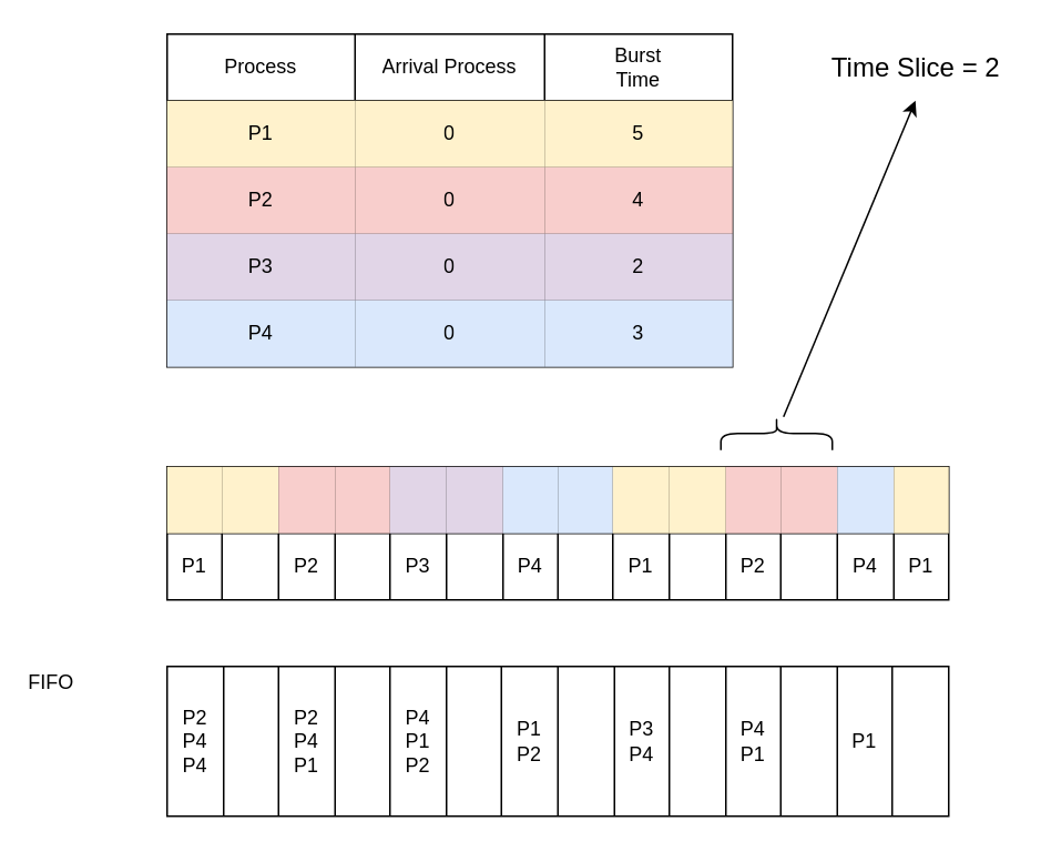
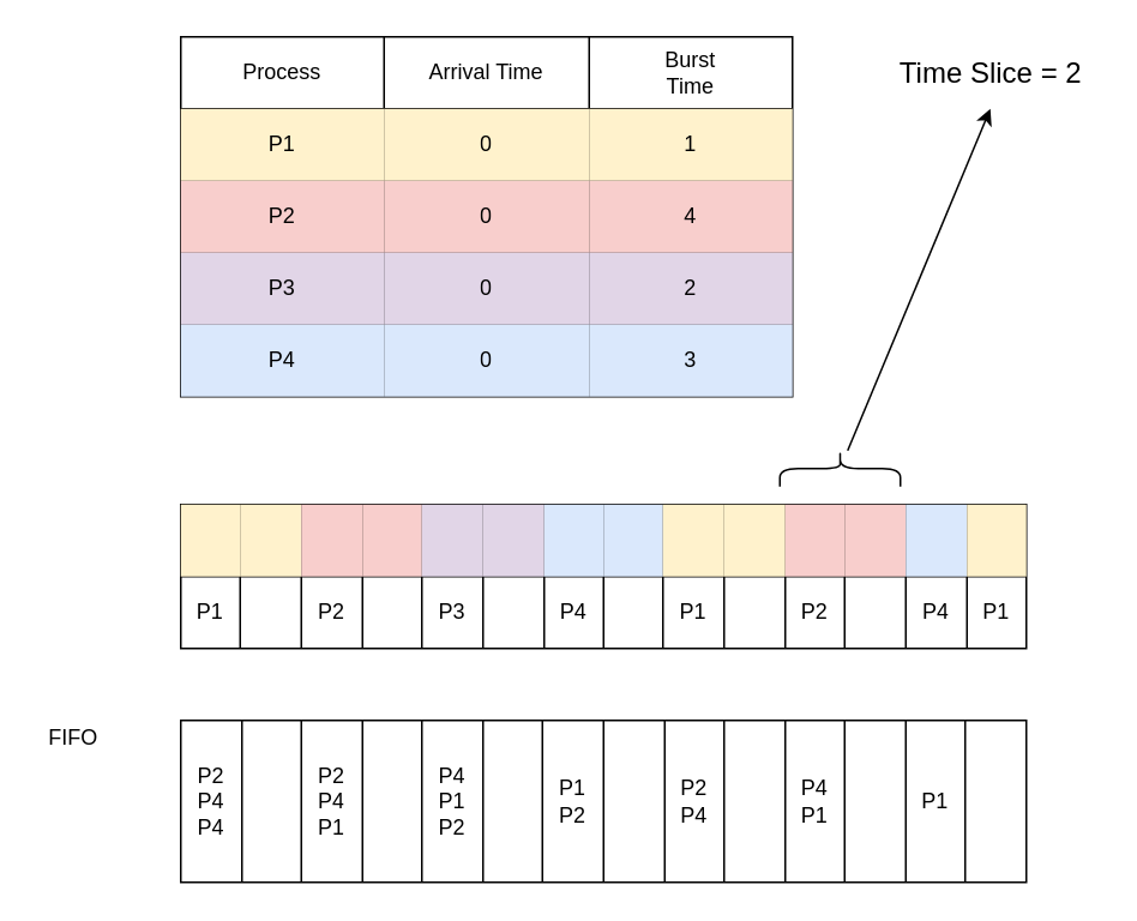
  <mxCell id="0" />
  <mxCell id="1" parent="0" />
  <mxCell id="2" value="" style="shape=table;html=1;whiteSpace=wrap;startSize=0;container=1;collapsible=0;childLayout=tableLayout;" vertex="1" parent="1"><mxGeometry x="100" y="20" width="340" height="200" as="geometry" /></mxCell>
  <mxCell id="3" value="" style="shape=partialRectangle;html=1;whiteSpace=wrap;collapsible=0;dropTarget=0;pointerEvents=0;fillColor=none;top=0;left=0;bottom=0;right=0;points=[[0,0.5],[1,0.5]];portConstraint=eastwest;" vertex="1" parent="2"><mxGeometry width="340" height="40" as="geometry" /></mxCell>
  <mxCell id="4" value="Process" style="shape=partialRectangle;html=1;whiteSpace=wrap;connectable=0;overflow=hidden;fillColor=none;top=0;left=0;bottom=0;right=0;" vertex="1" parent="3"><mxGeometry width="113" height="40" as="geometry" /></mxCell>
- <mxCell id="5" value="Arrival Process" style="shape=partialRectangle;html=1;whiteSpace=wrap;connectable=0;overflow=hidden;fillColor=none;top=0;left=0;bottom=0;right=0;" vertex="1" parent="3"><mxGeometry x="113" width="114" height="40" as="geometry" /></mxCell>
+ <mxCell id="5" value="Arrival Time" style="shape=partialRectangle;html=1;whiteSpace=wrap;connectable=0;overflow=hidden;fillColor=none;top=0;left=0;bottom=0;right=0;" vertex="1" parent="3"><mxGeometry x="113" width="114" height="40" as="geometry" /></mxCell>
  <mxCell id="6" value="Burst&lt;br&gt;Time" style="shape=partialRectangle;html=1;whiteSpace=wrap;connectable=0;overflow=hidden;fillColor=none;top=0;left=0;bottom=0;right=0;" vertex="1" parent="3"><mxGeometry x="227" width="113" height="40" as="geometry" /></mxCell>
  <mxCell id="7" value="" style="shape=partialRectangle;html=1;whiteSpace=wrap;collapsible=0;dropTarget=0;pointerEvents=0;fillColor=none;top=0;left=0;bottom=0;right=0;points=[[0,0.5],[1,0.5]];portConstraint=eastwest;" vertex="1" parent="2"><mxGeometry y="40" width="340" height="40" as="geometry" /></mxCell>
  <mxCell id="8" value="P1" style="shape=partialRectangle;html=1;whiteSpace=wrap;connectable=0;overflow=hidden;fillColor=#fff2cc;top=0;left=0;bottom=0;right=0;strokeColor=#d6b656;" vertex="1" parent="7"><mxGeometry width="113" height="40" as="geometry" /></mxCell>
  <mxCell id="9" value="0" style="shape=partialRectangle;html=1;whiteSpace=wrap;connectable=0;overflow=hidden;fillColor=#fff2cc;top=0;left=0;bottom=0;right=0;strokeColor=#d6b656;" vertex="1" parent="7"><mxGeometry x="113" width="114" height="40" as="geometry" /></mxCell>
- <mxCell id="10" value="5" style="shape=partialRectangle;html=1;whiteSpace=wrap;connectable=0;overflow=hidden;fillColor=#fff2cc;top=0;left=0;bottom=0;right=0;strokeColor=#d6b656;" vertex="1" parent="7"><mxGeometry x="227" width="113" height="40" as="geometry" /></mxCell>
+ <mxCell id="10" value="1" style="shape=partialRectangle;html=1;whiteSpace=wrap;connectable=0;overflow=hidden;fillColor=#fff2cc;top=0;left=0;bottom=0;right=0;strokeColor=#d6b656;" vertex="1" parent="7"><mxGeometry x="227" width="113" height="40" as="geometry" /></mxCell>
  <mxCell id="11" value="" style="shape=partialRectangle;html=1;whiteSpace=wrap;collapsible=0;dropTarget=0;pointerEvents=0;fillColor=none;top=0;left=0;bottom=0;right=0;points=[[0,0.5],[1,0.5]];portConstraint=eastwest;" vertex="1" parent="2"><mxGeometry y="80" width="340" height="40" as="geometry" /></mxCell>
  <mxCell id="12" value="P2" style="shape=partialRectangle;html=1;whiteSpace=wrap;connectable=0;overflow=hidden;fillColor=#f8cecc;top=0;left=0;bottom=0;right=0;strokeColor=#b85450;" vertex="1" parent="11"><mxGeometry width="113" height="40" as="geometry" /></mxCell>
  <mxCell id="13" value="0" style="shape=partialRectangle;html=1;whiteSpace=wrap;connectable=0;overflow=hidden;fillColor=#f8cecc;top=0;left=0;bottom=0;right=0;strokeColor=#b85450;" vertex="1" parent="11"><mxGeometry x="113" width="114" height="40" as="geometry" /></mxCell>
  <mxCell id="14" value="4" style="shape=partialRectangle;html=1;whiteSpace=wrap;connectable=0;overflow=hidden;fillColor=#f8cecc;top=0;left=0;bottom=0;right=0;strokeColor=#b85450;" vertex="1" parent="11"><mxGeometry x="227" width="113" height="40" as="geometry" /></mxCell>
  <mxCell id="15" value="" style="shape=partialRectangle;html=1;whiteSpace=wrap;collapsible=0;dropTarget=0;pointerEvents=0;fillColor=none;top=0;left=0;bottom=0;right=0;points=[[0,0.5],[1,0.5]];portConstraint=eastwest;" vertex="1" parent="2"><mxGeometry y="120" width="340" height="40" as="geometry" /></mxCell>
  <mxCell id="16" value="P3" style="shape=partialRectangle;html=1;whiteSpace=wrap;connectable=0;overflow=hidden;fillColor=#e1d5e7;top=0;left=0;bottom=0;right=0;strokeColor=#9673a6;" vertex="1" parent="15"><mxGeometry width="113" height="40" as="geometry" /></mxCell>
  <mxCell id="17" value="0" style="shape=partialRectangle;html=1;whiteSpace=wrap;connectable=0;overflow=hidden;fillColor=#e1d5e7;top=0;left=0;bottom=0;right=0;strokeColor=#9673a6;" vertex="1" parent="15"><mxGeometry x="113" width="114" height="40" as="geometry" /></mxCell>
  <mxCell id="18" value="2" style="shape=partialRectangle;html=1;whiteSpace=wrap;connectable=0;overflow=hidden;fillColor=#e1d5e7;top=0;left=0;bottom=0;right=0;strokeColor=#9673a6;" vertex="1" parent="15"><mxGeometry x="227" width="113" height="40" as="geometry" /></mxCell>
  <mxCell id="19" value="" style="shape=partialRectangle;html=1;whiteSpace=wrap;collapsible=0;dropTarget=0;pointerEvents=0;fillColor=none;top=0;left=0;bottom=0;right=0;points=[[0,0.5],[1,0.5]];portConstraint=eastwest;" vertex="1" parent="2"><mxGeometry y="160" width="340" height="40" as="geometry" /></mxCell>
  <mxCell id="20" value="P4" style="shape=partialRectangle;html=1;whiteSpace=wrap;connectable=0;overflow=hidden;fillColor=#dae8fc;top=0;left=0;bottom=0;right=0;strokeColor=#6c8ebf;" vertex="1" parent="19"><mxGeometry width="113" height="40" as="geometry" /></mxCell>
  <mxCell id="21" value="0" style="shape=partialRectangle;html=1;whiteSpace=wrap;connectable=0;overflow=hidden;fillColor=#dae8fc;top=0;left=0;bottom=0;right=0;strokeColor=#6c8ebf;" vertex="1" parent="19"><mxGeometry x="113" width="114" height="40" as="geometry" /></mxCell>
  <mxCell id="22" value="3" style="shape=partialRectangle;html=1;whiteSpace=wrap;connectable=0;overflow=hidden;fillColor=#dae8fc;top=0;left=0;bottom=0;right=0;strokeColor=#6c8ebf;" vertex="1" parent="19"><mxGeometry x="227" width="113" height="40" as="geometry" /></mxCell>
  <mxCell id="23" value="" style="shape=table;html=1;whiteSpace=wrap;startSize=0;container=1;collapsible=0;childLayout=tableLayout;" vertex="1" parent="1"><mxGeometry x="100" y="280" width="470" height="80" as="geometry" /></mxCell>
  <mxCell id="24" value="" style="shape=partialRectangle;html=1;whiteSpace=wrap;collapsible=0;dropTarget=0;pointerEvents=0;fillColor=none;top=0;left=0;bottom=0;right=0;points=[[0,0.5],[1,0.5]];portConstraint=eastwest;" vertex="1" parent="23"><mxGeometry width="470" height="40" as="geometry" /></mxCell>
  <mxCell id="25" value="" style="shape=partialRectangle;html=1;whiteSpace=wrap;connectable=0;overflow=hidden;fillColor=#fff2cc;top=0;left=0;bottom=0;right=0;strokeColor=#d6b656;" vertex="1" parent="24"><mxGeometry width="33" height="40" as="geometry" /></mxCell>
  <mxCell id="26" value="" style="shape=partialRectangle;html=1;whiteSpace=wrap;connectable=0;overflow=hidden;fillColor=#fff2cc;top=0;left=0;bottom=0;right=0;strokeColor=#d6b656;" vertex="1" parent="24"><mxGeometry x="33" width="34" height="40" as="geometry" /></mxCell>
  <mxCell id="27" value="" style="shape=partialRectangle;html=1;whiteSpace=wrap;connectable=0;overflow=hidden;fillColor=#f8cecc;top=0;left=0;bottom=0;right=0;strokeColor=#b85450;" vertex="1" parent="24"><mxGeometry x="67" width="34" height="40" as="geometry" /></mxCell>
  <mxCell id="28" value="" style="shape=partialRectangle;html=1;whiteSpace=wrap;connectable=0;overflow=hidden;fillColor=#f8cecc;top=0;left=0;bottom=0;right=0;strokeColor=#b85450;" vertex="1" parent="24"><mxGeometry x="101" width="33" height="40" as="geometry" /></mxCell>
  <mxCell id="29" value="" style="shape=partialRectangle;html=1;whiteSpace=wrap;connectable=0;overflow=hidden;fillColor=#e1d5e7;top=0;left=0;bottom=0;right=0;strokeColor=#9673a6;" vertex="1" parent="24"><mxGeometry x="134" width="34" height="40" as="geometry" /></mxCell>
  <mxCell id="30" value="" style="shape=partialRectangle;html=1;whiteSpace=wrap;connectable=0;overflow=hidden;fillColor=#e1d5e7;top=0;left=0;bottom=0;right=0;strokeColor=#9673a6;" vertex="1" parent="24"><mxGeometry x="168" width="34" height="40" as="geometry" /></mxCell>
  <mxCell id="31" value="" style="shape=partialRectangle;html=1;whiteSpace=wrap;connectable=0;overflow=hidden;fillColor=#dae8fc;top=0;left=0;bottom=0;right=0;strokeColor=#6c8ebf;" vertex="1" parent="24"><mxGeometry x="202" width="33" height="40" as="geometry" /></mxCell>
  <mxCell id="32" value="" style="shape=partialRectangle;html=1;whiteSpace=wrap;connectable=0;overflow=hidden;fillColor=#dae8fc;top=0;left=0;bottom=0;right=0;strokeColor=#6c8ebf;" vertex="1" parent="24"><mxGeometry x="235" width="33" height="40" as="geometry" /></mxCell>
  <mxCell id="33" value="" style="shape=partialRectangle;html=1;whiteSpace=wrap;connectable=0;overflow=hidden;fillColor=#fff2cc;top=0;left=0;bottom=0;right=0;strokeColor=#d6b656;" vertex="1" parent="24"><mxGeometry x="268" width="34" height="40" as="geometry" /></mxCell>
  <mxCell id="34" value="" style="shape=partialRectangle;html=1;whiteSpace=wrap;connectable=0;overflow=hidden;fillColor=#fff2cc;top=0;left=0;bottom=0;right=0;strokeColor=#d6b656;" vertex="1" parent="24"><mxGeometry x="302" width="34" height="40" as="geometry" /></mxCell>
  <mxCell id="35" value="" style="shape=partialRectangle;html=1;whiteSpace=wrap;connectable=0;overflow=hidden;fillColor=#f8cecc;top=0;left=0;bottom=0;right=0;strokeColor=#b85450;" vertex="1" parent="24"><mxGeometry x="336" width="33" height="40" as="geometry" /></mxCell>
  <mxCell id="36" value="" style="shape=partialRectangle;html=1;whiteSpace=wrap;connectable=0;overflow=hidden;fillColor=#f8cecc;top=0;left=0;bottom=0;right=0;strokeColor=#b85450;" vertex="1" parent="24"><mxGeometry x="369" width="34" height="40" as="geometry" /></mxCell>
  <mxCell id="37" value="" style="shape=partialRectangle;html=1;whiteSpace=wrap;connectable=0;overflow=hidden;fillColor=#dae8fc;top=0;left=0;bottom=0;right=0;strokeColor=#6c8ebf;" vertex="1" parent="24"><mxGeometry x="403" width="34" height="40" as="geometry" /></mxCell>
  <mxCell id="38" value="" style="shape=partialRectangle;html=1;whiteSpace=wrap;connectable=0;overflow=hidden;fillColor=#fff2cc;top=0;left=0;bottom=0;right=0;strokeColor=#d6b656;" vertex="1" parent="24"><mxGeometry x="437" width="33" height="40" as="geometry" /></mxCell>
  <mxCell id="39" value="" style="shape=partialRectangle;html=1;whiteSpace=wrap;collapsible=0;dropTarget=0;pointerEvents=0;fillColor=none;top=0;left=0;bottom=0;right=0;points=[[0,0.5],[1,0.5]];portConstraint=eastwest;" vertex="1" parent="23"><mxGeometry y="40" width="470" height="40" as="geometry" /></mxCell>
  <mxCell id="40" value="P1" style="shape=partialRectangle;html=1;whiteSpace=wrap;connectable=0;overflow=hidden;fillColor=none;top=0;left=0;bottom=0;right=0;" vertex="1" parent="39"><mxGeometry width="33" height="40" as="geometry" /></mxCell>
  <mxCell id="41" value="" style="shape=partialRectangle;html=1;whiteSpace=wrap;connectable=0;overflow=hidden;fillColor=none;top=0;left=0;bottom=0;right=0;" vertex="1" parent="39"><mxGeometry x="33" width="34" height="40" as="geometry" /></mxCell>
  <mxCell id="42" value="P2" style="shape=partialRectangle;html=1;whiteSpace=wrap;connectable=0;overflow=hidden;fillColor=none;top=0;left=0;bottom=0;right=0;" vertex="1" parent="39"><mxGeometry x="67" width="34" height="40" as="geometry" /></mxCell>
  <mxCell id="43" value="" style="shape=partialRectangle;html=1;whiteSpace=wrap;connectable=0;overflow=hidden;fillColor=none;top=0;left=0;bottom=0;right=0;" vertex="1" parent="39"><mxGeometry x="101" width="33" height="40" as="geometry" /></mxCell>
  <mxCell id="44" value="P3" style="shape=partialRectangle;html=1;whiteSpace=wrap;connectable=0;overflow=hidden;fillColor=none;top=0;left=0;bottom=0;right=0;" vertex="1" parent="39"><mxGeometry x="134" width="34" height="40" as="geometry" /></mxCell>
  <mxCell id="45" value="" style="shape=partialRectangle;html=1;whiteSpace=wrap;connectable=0;overflow=hidden;fillColor=none;top=0;left=0;bottom=0;right=0;" vertex="1" parent="39"><mxGeometry x="168" width="34" height="40" as="geometry" /></mxCell>
  <mxCell id="46" value="P4" style="shape=partialRectangle;html=1;whiteSpace=wrap;connectable=0;overflow=hidden;fillColor=none;top=0;left=0;bottom=0;right=0;" vertex="1" parent="39"><mxGeometry x="202" width="33" height="40" as="geometry" /></mxCell>
  <mxCell id="47" value="" style="shape=partialRectangle;html=1;whiteSpace=wrap;connectable=0;overflow=hidden;fillColor=none;top=0;left=0;bottom=0;right=0;" vertex="1" parent="39"><mxGeometry x="235" width="33" height="40" as="geometry" /></mxCell>
  <mxCell id="48" value="P1" style="shape=partialRectangle;html=1;whiteSpace=wrap;connectable=0;overflow=hidden;fillColor=none;top=0;left=0;bottom=0;right=0;" vertex="1" parent="39"><mxGeometry x="268" width="34" height="40" as="geometry" /></mxCell>
  <mxCell id="49" value="" style="shape=partialRectangle;html=1;whiteSpace=wrap;connectable=0;overflow=hidden;fillColor=none;top=0;left=0;bottom=0;right=0;" vertex="1" parent="39"><mxGeometry x="302" width="34" height="40" as="geometry" /></mxCell>
  <mxCell id="50" value="P2" style="shape=partialRectangle;html=1;whiteSpace=wrap;connectable=0;overflow=hidden;fillColor=none;top=0;left=0;bottom=0;right=0;" vertex="1" parent="39"><mxGeometry x="336" width="33" height="40" as="geometry" /></mxCell>
  <mxCell id="51" value="" style="shape=partialRectangle;html=1;whiteSpace=wrap;connectable=0;overflow=hidden;fillColor=none;top=0;left=0;bottom=0;right=0;" vertex="1" parent="39"><mxGeometry x="369" width="34" height="40" as="geometry" /></mxCell>
  <mxCell id="52" value="P4" style="shape=partialRectangle;html=1;whiteSpace=wrap;connectable=0;overflow=hidden;fillColor=none;top=0;left=0;bottom=0;right=0;" vertex="1" parent="39"><mxGeometry x="403" width="34" height="40" as="geometry" /></mxCell>
  <mxCell id="53" value="P1" style="shape=partialRectangle;html=1;whiteSpace=wrap;connectable=0;overflow=hidden;fillColor=none;top=0;left=0;bottom=0;right=0;" vertex="1" parent="39"><mxGeometry x="437" width="33" height="40" as="geometry" /></mxCell>
  <mxCell id="54" value="" style="shape=table;html=1;whiteSpace=wrap;startSize=0;container=1;collapsible=0;childLayout=tableLayout;" vertex="1" parent="1"><mxGeometry x="100" y="400" width="470" height="90" as="geometry" /></mxCell>
  <mxCell id="55" value="" style="shape=partialRectangle;html=1;whiteSpace=wrap;collapsible=0;dropTarget=0;pointerEvents=0;fillColor=none;top=0;left=0;bottom=0;right=0;points=[[0,0.5],[1,0.5]];portConstraint=eastwest;" vertex="1" parent="54"><mxGeometry width="470" height="90" as="geometry" /></mxCell>
  <mxCell id="56" value="P2&lt;br&gt;P4&lt;br&gt;P4" style="shape=partialRectangle;html=1;whiteSpace=wrap;connectable=0;overflow=hidden;fillColor=none;top=0;left=0;bottom=0;right=0;" vertex="1" parent="55"><mxGeometry width="34" height="90" as="geometry" /></mxCell>
  <mxCell id="57" value="" style="shape=partialRectangle;html=1;whiteSpace=wrap;connectable=0;overflow=hidden;fillColor=none;top=0;left=0;bottom=0;right=0;" vertex="1" parent="55"><mxGeometry x="34" width="33" height="90" as="geometry" /></mxCell>
  <mxCell id="58" value="P2&lt;br&gt;P4&lt;br&gt;P1" style="shape=partialRectangle;html=1;whiteSpace=wrap;connectable=0;overflow=hidden;fillColor=none;top=0;left=0;bottom=0;right=0;" vertex="1" parent="55"><mxGeometry x="67" width="34" height="90" as="geometry" /></mxCell>
  <mxCell id="59" value="" style="shape=partialRectangle;html=1;whiteSpace=wrap;connectable=0;overflow=hidden;fillColor=none;top=0;left=0;bottom=0;right=0;" vertex="1" parent="55"><mxGeometry x="101" width="33" height="90" as="geometry" /></mxCell>
  <mxCell id="60" value="P4&lt;br&gt;P1&lt;br&gt;P2" style="shape=partialRectangle;html=1;whiteSpace=wrap;connectable=0;overflow=hidden;fillColor=none;top=0;left=0;bottom=0;right=0;" vertex="1" parent="55"><mxGeometry x="134" width="34" height="90" as="geometry" /></mxCell>
  <mxCell id="61" value="" style="shape=partialRectangle;html=1;whiteSpace=wrap;connectable=0;overflow=hidden;fillColor=none;top=0;left=0;bottom=0;right=0;" vertex="1" parent="55"><mxGeometry x="168" width="33" height="90" as="geometry" /></mxCell>
  <mxCell id="62" value="P1&lt;br&gt;P2&lt;br&gt;" style="shape=partialRectangle;html=1;whiteSpace=wrap;connectable=0;overflow=hidden;fillColor=none;top=0;left=0;bottom=0;right=0;" vertex="1" parent="55"><mxGeometry x="201" width="34" height="90" as="geometry" /></mxCell>
  <mxCell id="63" value="" style="shape=partialRectangle;html=1;whiteSpace=wrap;connectable=0;overflow=hidden;fillColor=none;top=0;left=0;bottom=0;right=0;" vertex="1" parent="55"><mxGeometry x="235" width="34" height="90" as="geometry" /></mxCell>
- <mxCell id="64" value="P3&lt;br&gt;P4" style="shape=partialRectangle;html=1;whiteSpace=wrap;connectable=0;overflow=hidden;fillColor=none;top=0;left=0;bottom=0;right=0;" vertex="1" parent="55"><mxGeometry x="269" width="33" height="90" as="geometry" /></mxCell>
+ <mxCell id="64" value="P2&lt;br&gt;P4" style="shape=partialRectangle;html=1;whiteSpace=wrap;connectable=0;overflow=hidden;fillColor=none;top=0;left=0;bottom=0;right=0;" vertex="1" parent="55"><mxGeometry x="269" width="33" height="90" as="geometry" /></mxCell>
  <mxCell id="65" value="" style="shape=partialRectangle;html=1;whiteSpace=wrap;connectable=0;overflow=hidden;fillColor=none;top=0;left=0;bottom=0;right=0;" vertex="1" parent="55"><mxGeometry x="302" width="34" height="90" as="geometry" /></mxCell>
  <mxCell id="66" value="P4&lt;br&gt;P1" style="shape=partialRectangle;html=1;whiteSpace=wrap;connectable=0;overflow=hidden;fillColor=none;top=0;left=0;bottom=0;right=0;" vertex="1" parent="55"><mxGeometry x="336" width="33" height="90" as="geometry" /></mxCell>
  <mxCell id="67" value="" style="shape=partialRectangle;html=1;whiteSpace=wrap;connectable=0;overflow=hidden;fillColor=none;top=0;left=0;bottom=0;right=0;" vertex="1" parent="55"><mxGeometry x="369" width="34" height="90" as="geometry" /></mxCell>
  <mxCell id="68" value="P1" style="shape=partialRectangle;html=1;whiteSpace=wrap;connectable=0;overflow=hidden;fillColor=none;top=0;left=0;bottom=0;right=0;" vertex="1" parent="55"><mxGeometry x="403" width="33" height="90" as="geometry" /></mxCell>
  <mxCell id="69" value="" style="shape=partialRectangle;html=1;whiteSpace=wrap;connectable=0;overflow=hidden;fillColor=none;top=0;left=0;bottom=0;right=0;" vertex="1" parent="55"><mxGeometry x="436" width="34" height="90" as="geometry" /></mxCell>
- <mxCell id="70" value="FIFO" style="text;html=1;align=center;verticalAlign=middle;resizable=0;points=[];autosize=1;" vertex="1" parent="1"><mxGeometry x="10" y="400" width="40" height="20" as="geometry" /></mxCell>
+ <mxCell id="70" value="FIFO" style="text;html=1;align=center;verticalAlign=middle;resizable=0;points=[];autosize=1;" vertex="1" parent="1"><mxGeometry x="20" y="400" width="40" height="20" as="geometry" /></mxCell>
  <mxCell id="71" style="rounded=0;orthogonalLoop=1;jettySize=auto;html=1;" edge="1" parent="1" source="72"><mxGeometry relative="1" as="geometry"><mxPoint x="550" y="60" as="targetPoint" /></mxGeometry></mxCell>
  <mxCell id="72" value="" style="shape=curlyBracket;whiteSpace=wrap;html=1;rounded=1;direction=south;" vertex="1" parent="1"><mxGeometry x="433" y="250" width="67" height="20" as="geometry" /></mxCell>
  <mxCell id="73" value="&lt;font style=&quot;font-size: 16px&quot;&gt;Time Slice = 2&lt;/font&gt;" style="text;html=1;align=center;verticalAlign=middle;resizable=0;points=[];autosize=1;" vertex="1" parent="1"><mxGeometry x="490" y="30" width="120" height="20" as="geometry" /></mxCell>
